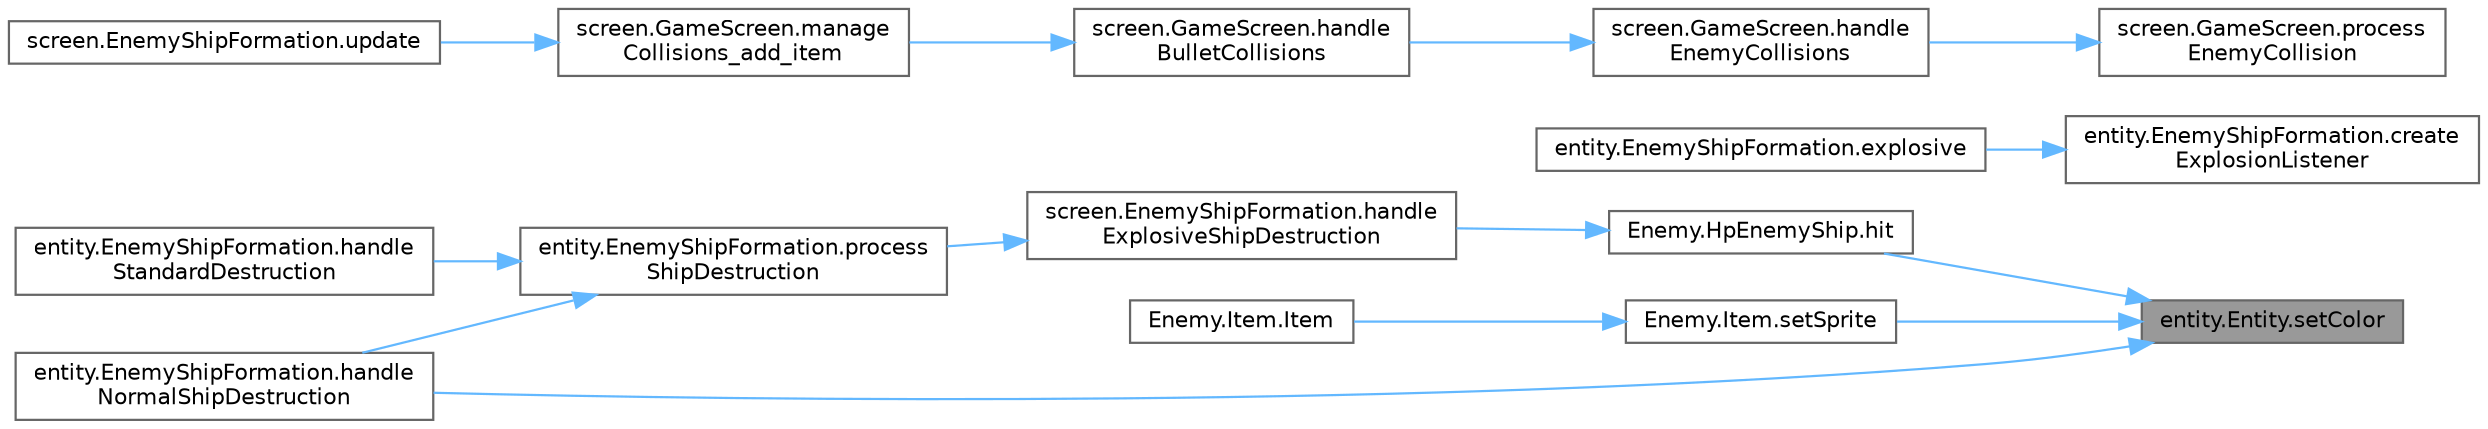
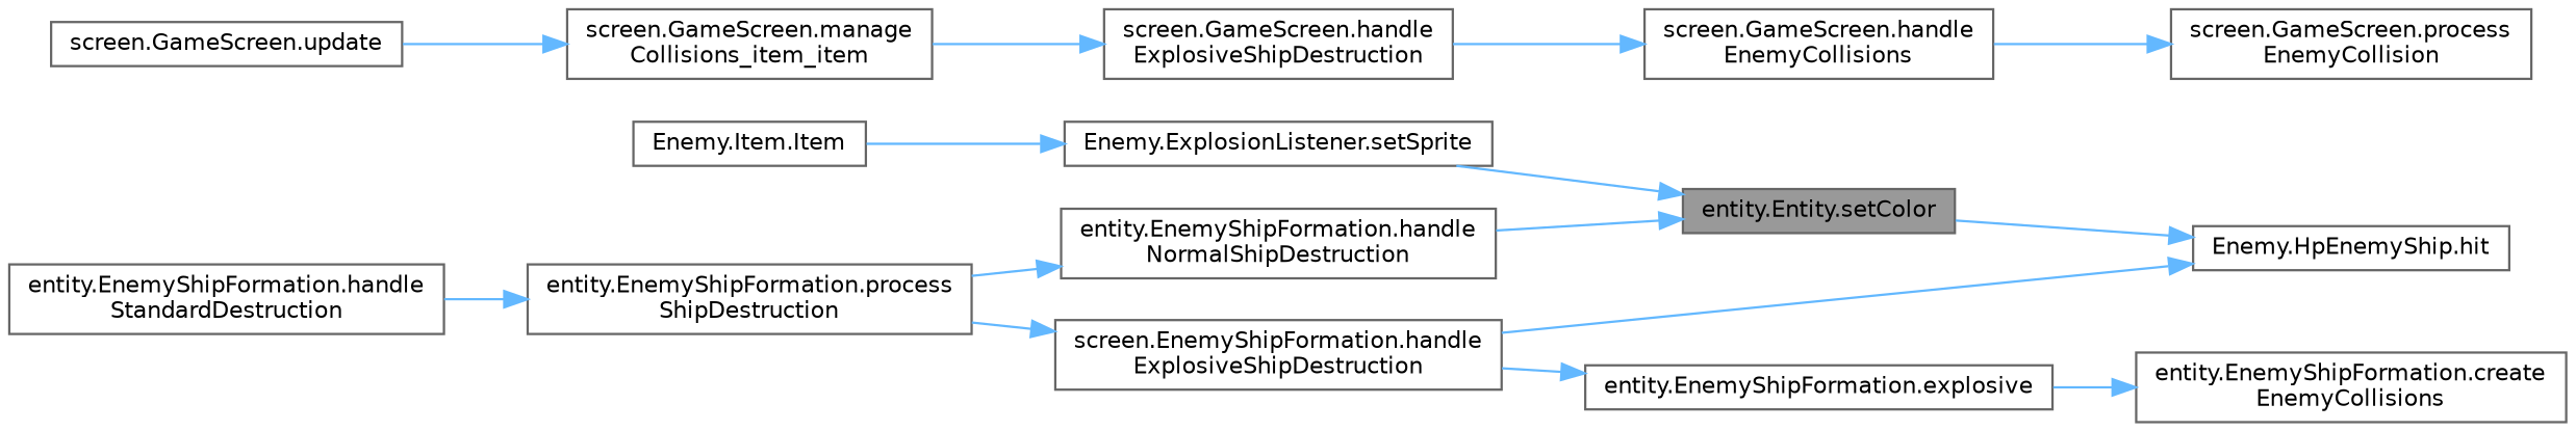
  digraph {
    rankdir=RL
    node [color=grey40 fillcolor=white fontname=Helvetica fontsize=10 shape=box style=filled]
    edge [color=steelblue1 dir=back fontname=Helvetica fontsize=10 labelfontname=Helvetica labelfontsize=10 style=solid]
    n1 [color=gray40 fillcolor=grey60 fontcolor=black height=0.2 label="entity.Entity.setColor" width=0.4]
    n2 [height=0.2 label="Enemy.HpEnemyShip.hit" width=0.4]
-   n3 [height=0.2 label="Enemy.Item.setSprite" width=0.4]
+   n3 [height=0.2 label="Enemy.ExplosionListener.setSprite" width=0.4]
    n4 [height=0.2 label="entity.EnemyShipFormation.handle\lNormalShipDestruction" width=0.4]
    n5 [height=0.2 label="screen.EnemyShipFormation.handle\lExplosiveShipDestruction" width=0.4]
    n6 [height=0.2 label="Enemy.Item.Item" width=0.4]
    n7 [height=0.2 label="entity.EnemyShipFormation.process\lShipDestruction" width=0.4]
    n8 [height=0.2 label="entity.EnemyShipFormation.handle\lStandardDestruction" width=0.4]
-   n9 [height=0.2 label="entity.EnemyShipFormation.create\lExplosionListener" width=0.4]
+   n9 [height=0.2 label="entity.EnemyShipFormation.create\lEnemyCollisions" width=0.4]
    n10 [height=0.2 label="entity.EnemyShipFormation.explosive" width=0.4]
    n11 [height=0.2 label="screen.GameScreen.process\lEnemyCollision" width=0.4]
    n12 [height=0.2 label="screen.GameScreen.handle\lEnemyCollisions" width=0.4]
-   n13 [height=0.2 label="screen.GameScreen.handle\lBulletCollisions" width=0.4]
-   n14 [height=0.2 label="screen.GameScreen.manage\lCollisions_add_item" width=0.4]
-   n15 [height=0.2 label="screen.EnemyShipFormation.update" width=0.4]
-   n1 -> n2
+   n13 [height=0.2 label="screen.GameScreen.handle\lExplosiveShipDestruction" width=0.4]
+   n14 [height=0.2 label="screen.GameScreen.manage\lCollisions_item_item" width=0.4]
+   n15 [height=0.2 label="screen.GameScreen.update" width=0.4]
+   n2 -> n1
    n1 -> n3
    n1 -> n4
    n2 -> n5
    n3 -> n6
-   n7 -> n4
+   n4 -> n7
    n5 -> n7
    n7 -> n8
    n9 -> n10
+   n10 -> n5
    n11 -> n12
    n12 -> n13
    n13 -> n14
    n14 -> n15
  }
